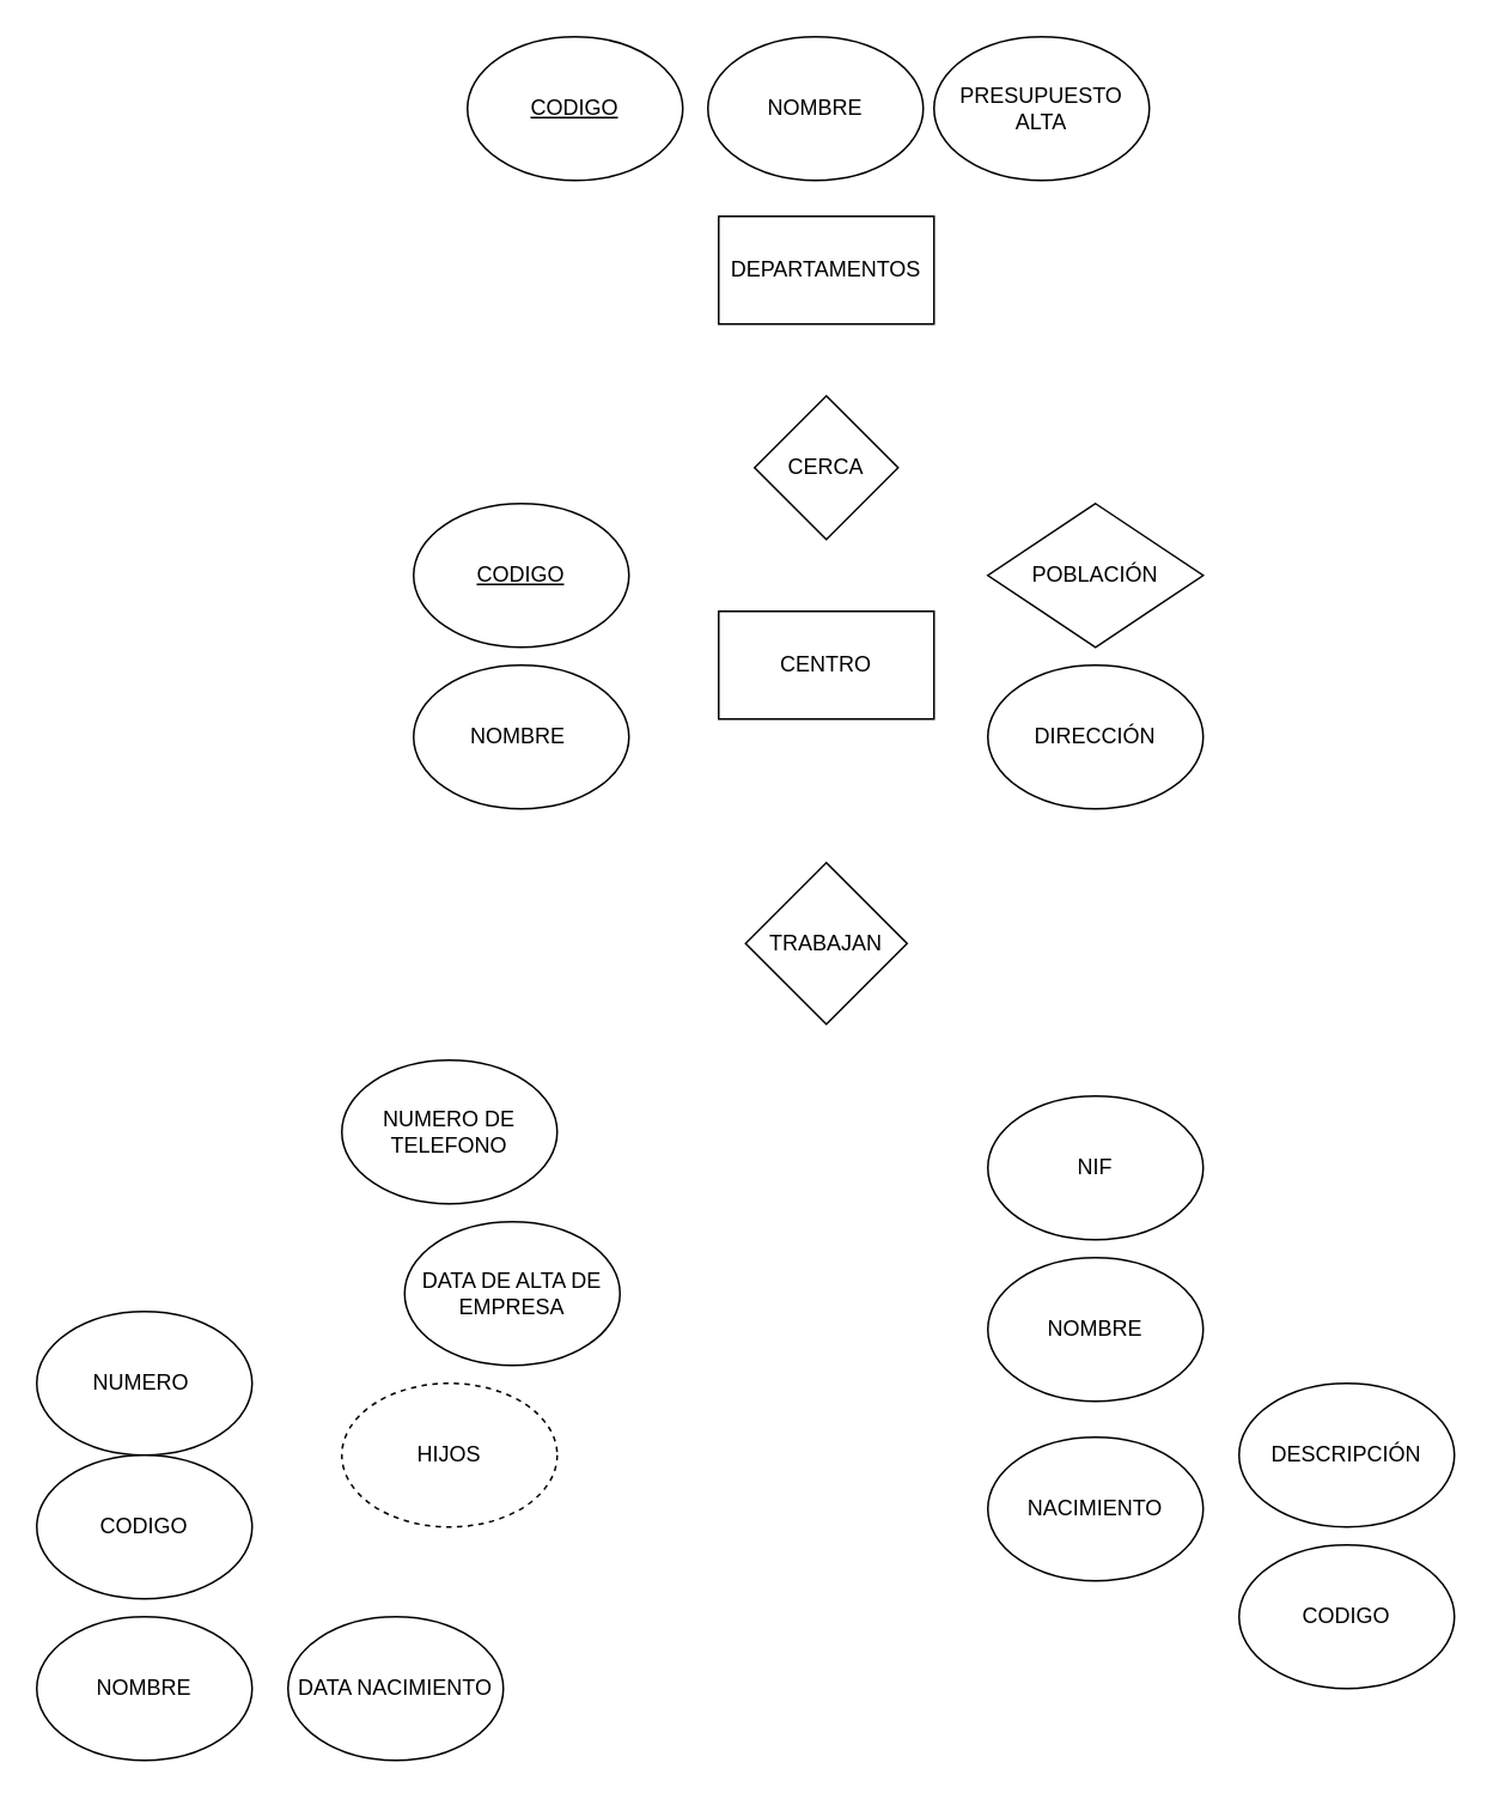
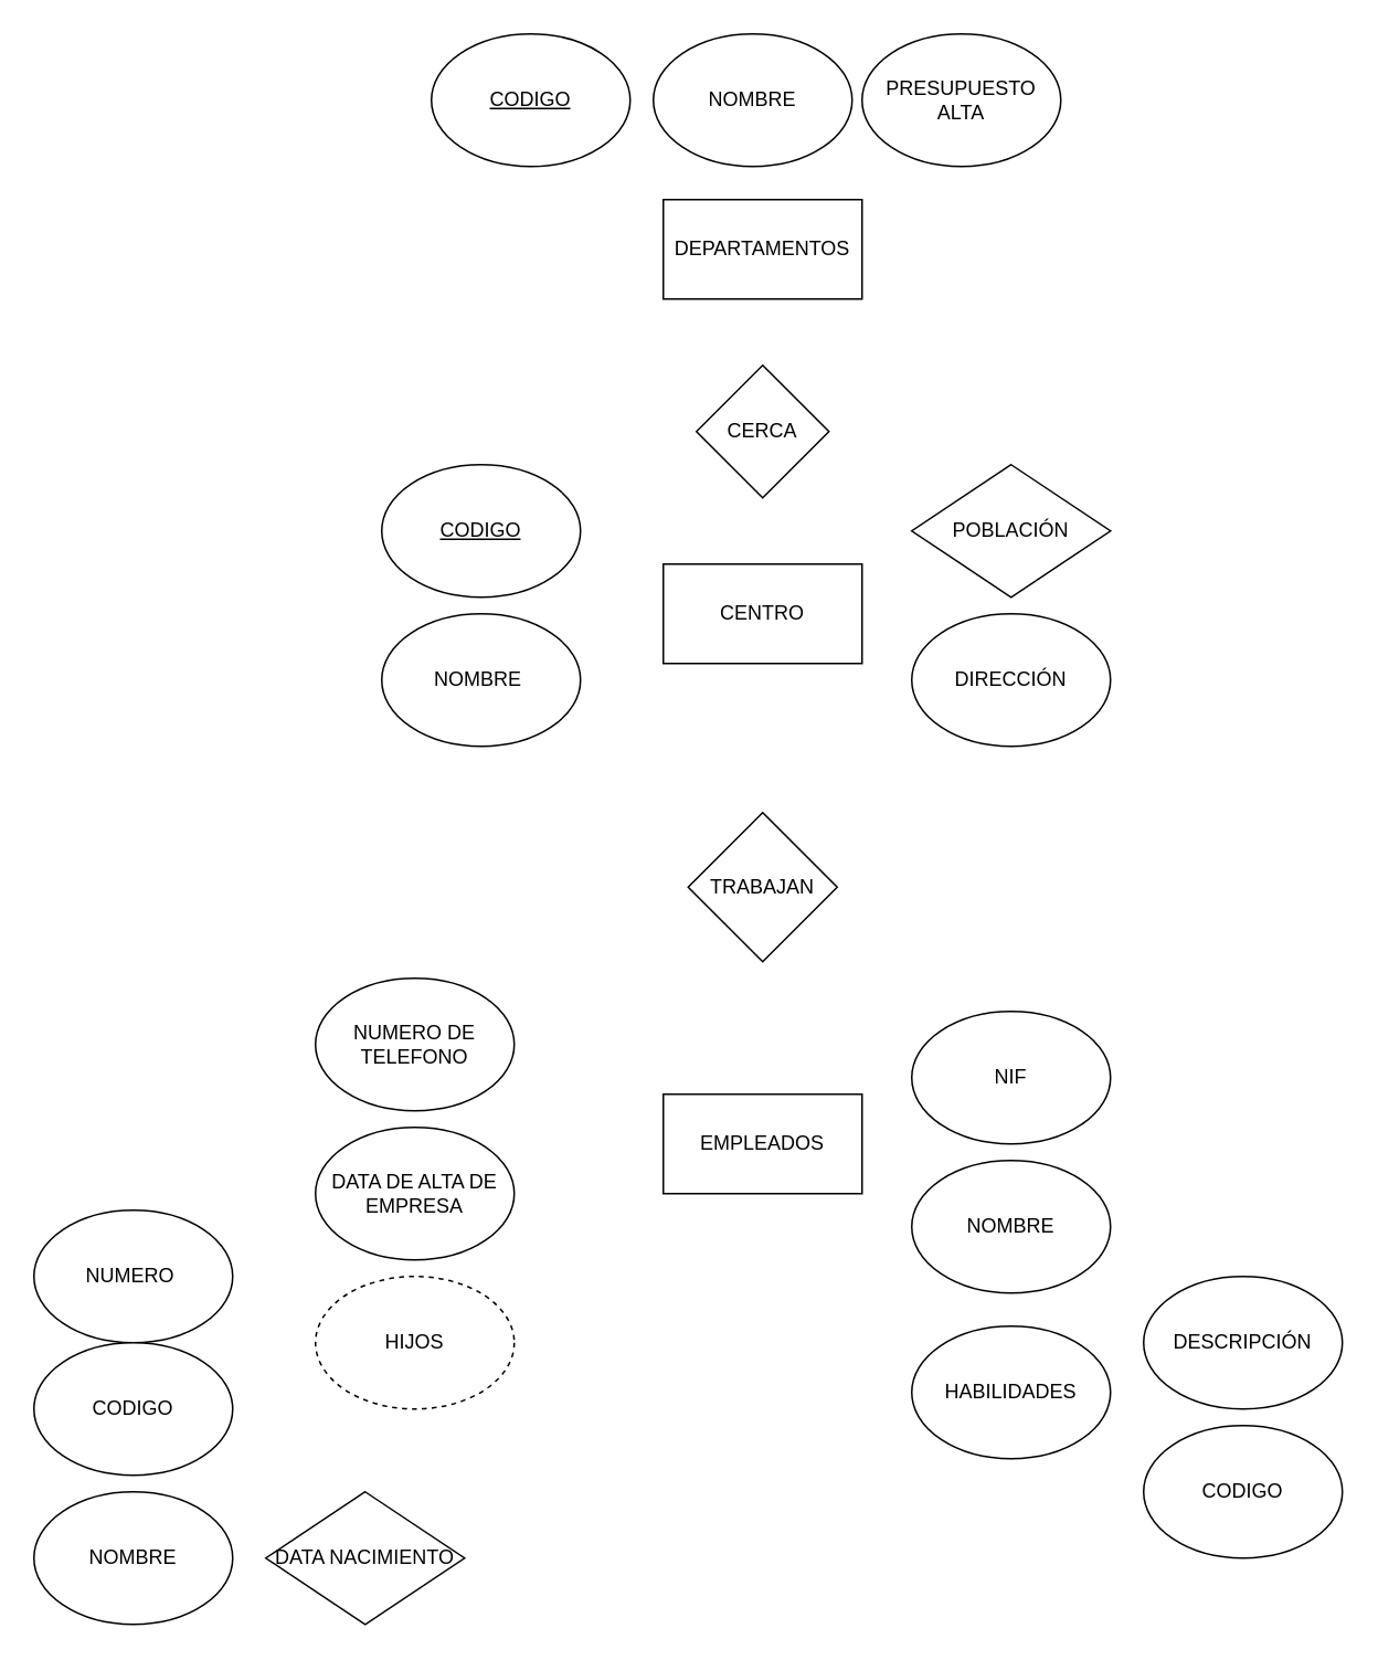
  <mxCell id="0" />
  <mxCell id="1" parent="0" />
  <mxCell id="2" value="DEPARTAMENTOS" style="rounded=0;whiteSpace=wrap;html=1;" vertex="1" parent="1"><mxGeometry x="400" y="120" width="120" height="60" as="geometry" /></mxCell>
  <mxCell id="3" value="&lt;u&gt;CODIGO&lt;/u&gt;" style="ellipse;whiteSpace=wrap;html=1;" vertex="1" parent="1"><mxGeometry x="260" y="20" width="120" height="80" as="geometry" /></mxCell>
  <mxCell id="4" value="NOMBRE" style="ellipse;whiteSpace=wrap;html=1;" vertex="1" parent="1"><mxGeometry x="394" y="20" width="120" height="80" as="geometry" /></mxCell>
  <mxCell id="5" value="PRESUPUESTO ALTA" style="ellipse;whiteSpace=wrap;html=1;" vertex="1" parent="1"><mxGeometry x="520" y="20" width="120" height="80" as="geometry" /></mxCell>
  <mxCell id="6" value="CERCA" style="rhombus;whiteSpace=wrap;html=1;" vertex="1" parent="1"><mxGeometry x="420" y="220" width="80" height="80" as="geometry" /></mxCell>
  <mxCell id="7" value="CENTRO" style="rounded=0;whiteSpace=wrap;html=1;" vertex="1" parent="1"><mxGeometry x="400" y="340" width="120" height="60" as="geometry" /></mxCell>
  <mxCell id="8" value="&lt;u&gt;CODIGO&lt;/u&gt;" style="ellipse;whiteSpace=wrap;html=1;" vertex="1" parent="1"><mxGeometry x="230" y="280" width="120" height="80" as="geometry" /></mxCell>
  <mxCell id="9" value="NOMBRE&amp;nbsp;" style="ellipse;whiteSpace=wrap;html=1;" vertex="1" parent="1"><mxGeometry x="230" y="370" width="120" height="80" as="geometry" /></mxCell>
  <mxCell id="10" value="POBLACIÓN" style="rhombus;whiteSpace=wrap;html=1;" vertex="1" parent="1"><mxGeometry x="550" y="280" width="120" height="80" as="geometry" /></mxCell>
  <mxCell id="11" value="DIRECCIÓN" style="ellipse;whiteSpace=wrap;html=1;" vertex="1" parent="1"><mxGeometry x="550" y="370" width="120" height="80" as="geometry" /></mxCell>
- <mxCell id="12" value="TRABAJAN" style="rhombus;whiteSpace=wrap;html=1;" vertex="1" parent="1"><mxGeometry x="415" y="480" width="90" height="90" as="geometry" /></mxCell>
+ <mxCell id="12" value="TRABAJAN" style="rhombus;whiteSpace=wrap;html=1;" vertex="1" parent="1"><mxGeometry x="415" y="490" width="90" height="90" as="geometry" /></mxCell>
+ <mxCell id="13" value="EMPLEADOS" style="rounded=0;whiteSpace=wrap;html=1;" vertex="1" parent="1"><mxGeometry x="400" y="660" width="120" height="60" as="geometry" /></mxCell>
  <mxCell id="14" value="NUMERO DE TELEFONO" style="ellipse;whiteSpace=wrap;html=1;" vertex="1" parent="1"><mxGeometry x="190" y="590" width="120" height="80" as="geometry" /></mxCell>
- <mxCell id="15" value="DATA DE ALTA DE EMPRESA" style="ellipse;whiteSpace=wrap;html=1;" vertex="1" parent="1"><mxGeometry x="225" y="680" width="120" height="80" as="geometry" /></mxCell>
+ <mxCell id="15" value="DATA DE ALTA DE EMPRESA" style="ellipse;whiteSpace=wrap;html=1;" vertex="1" parent="1"><mxGeometry x="190" y="680" width="120" height="80" as="geometry" /></mxCell>
  <mxCell id="16" value="NIF" style="ellipse;whiteSpace=wrap;html=1;" vertex="1" parent="1"><mxGeometry x="550" y="610" width="120" height="80" as="geometry" /></mxCell>
  <mxCell id="17" value="NOMBRE" style="ellipse;whiteSpace=wrap;html=1;" vertex="1" parent="1"><mxGeometry x="550" y="700" width="120" height="80" as="geometry" /></mxCell>
  <mxCell id="18" value="HIJOS" style="ellipse;whiteSpace=wrap;html=1;dashed=1;" vertex="1" parent="1"><mxGeometry x="190" y="770" width="120" height="80" as="geometry" /></mxCell>
  <mxCell id="19" value="NUMERO&amp;nbsp;" style="ellipse;whiteSpace=wrap;html=1;" vertex="1" parent="1"><mxGeometry x="20" y="730" width="120" height="80" as="geometry" /></mxCell>
  <mxCell id="20" value="CODIGO" style="ellipse;whiteSpace=wrap;html=1;" vertex="1" parent="1"><mxGeometry x="20" y="810" width="120" height="80" as="geometry" /></mxCell>
  <mxCell id="21" value="NOMBRE" style="ellipse;whiteSpace=wrap;html=1;" vertex="1" parent="1"><mxGeometry x="20" y="900" width="120" height="80" as="geometry" /></mxCell>
- <mxCell id="22" value="DATA NACIMIENTO" style="ellipse;whiteSpace=wrap;html=1;" vertex="1" parent="1"><mxGeometry x="160" y="900" width="120" height="80" as="geometry" /></mxCell>
- <mxCell id="23" value="NACIMIENTO" style="ellipse;whiteSpace=wrap;html=1;" vertex="1" parent="1"><mxGeometry x="550" y="800" width="120" height="80" as="geometry" /></mxCell>
+ <mxCell id="22" value="DATA NACIMIENTO" style="rhombus;whiteSpace=wrap;html=1;" vertex="1" parent="1"><mxGeometry x="160" y="900" width="120" height="80" as="geometry" /></mxCell>
+ <mxCell id="23" value="HABILIDADES" style="ellipse;whiteSpace=wrap;html=1;" vertex="1" parent="1"><mxGeometry x="550" y="800" width="120" height="80" as="geometry" /></mxCell>
  <mxCell id="24" value="DESCRIPCIÓN" style="ellipse;whiteSpace=wrap;html=1;" vertex="1" parent="1"><mxGeometry x="690" y="770" width="120" height="80" as="geometry" /></mxCell>
  <mxCell id="25" value="CODIGO" style="ellipse;whiteSpace=wrap;html=1;" vertex="1" parent="1"><mxGeometry x="690" y="860" width="120" height="80" as="geometry" /></mxCell>
